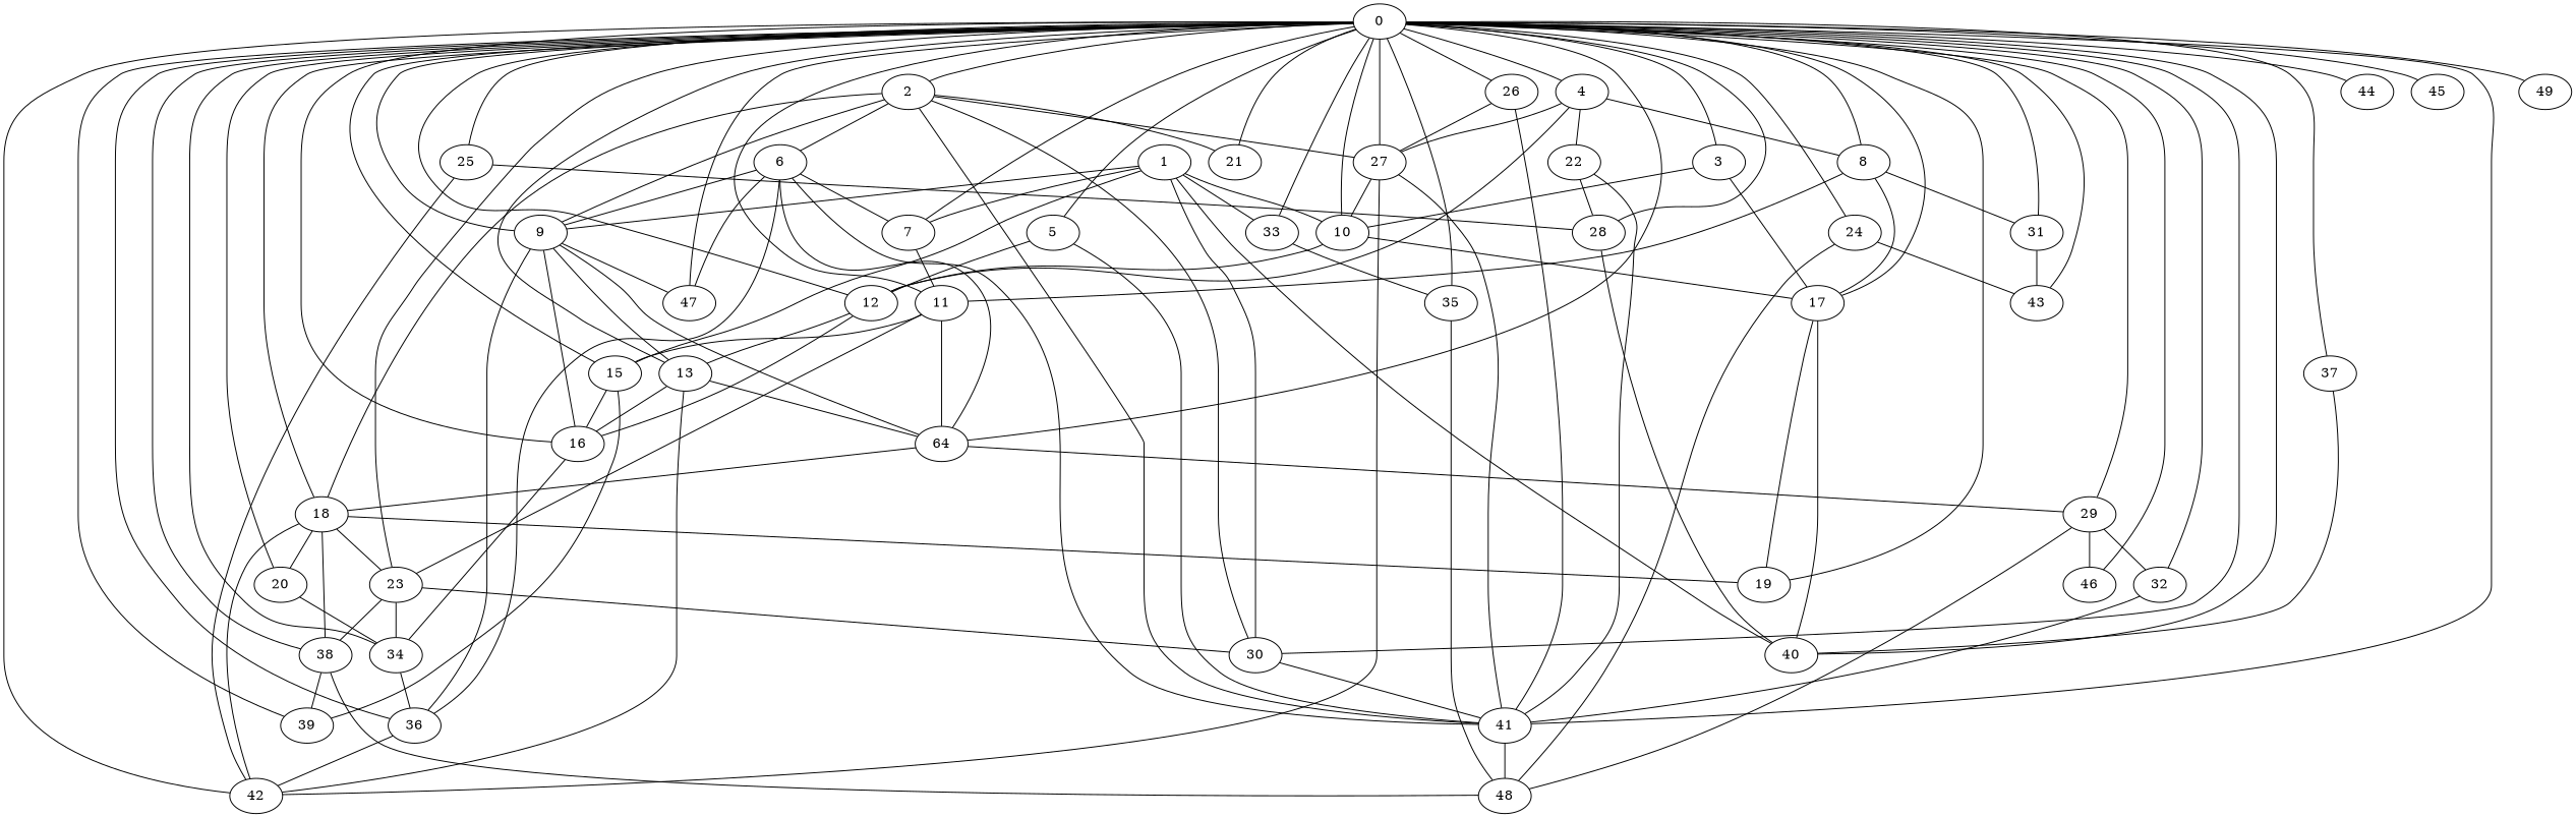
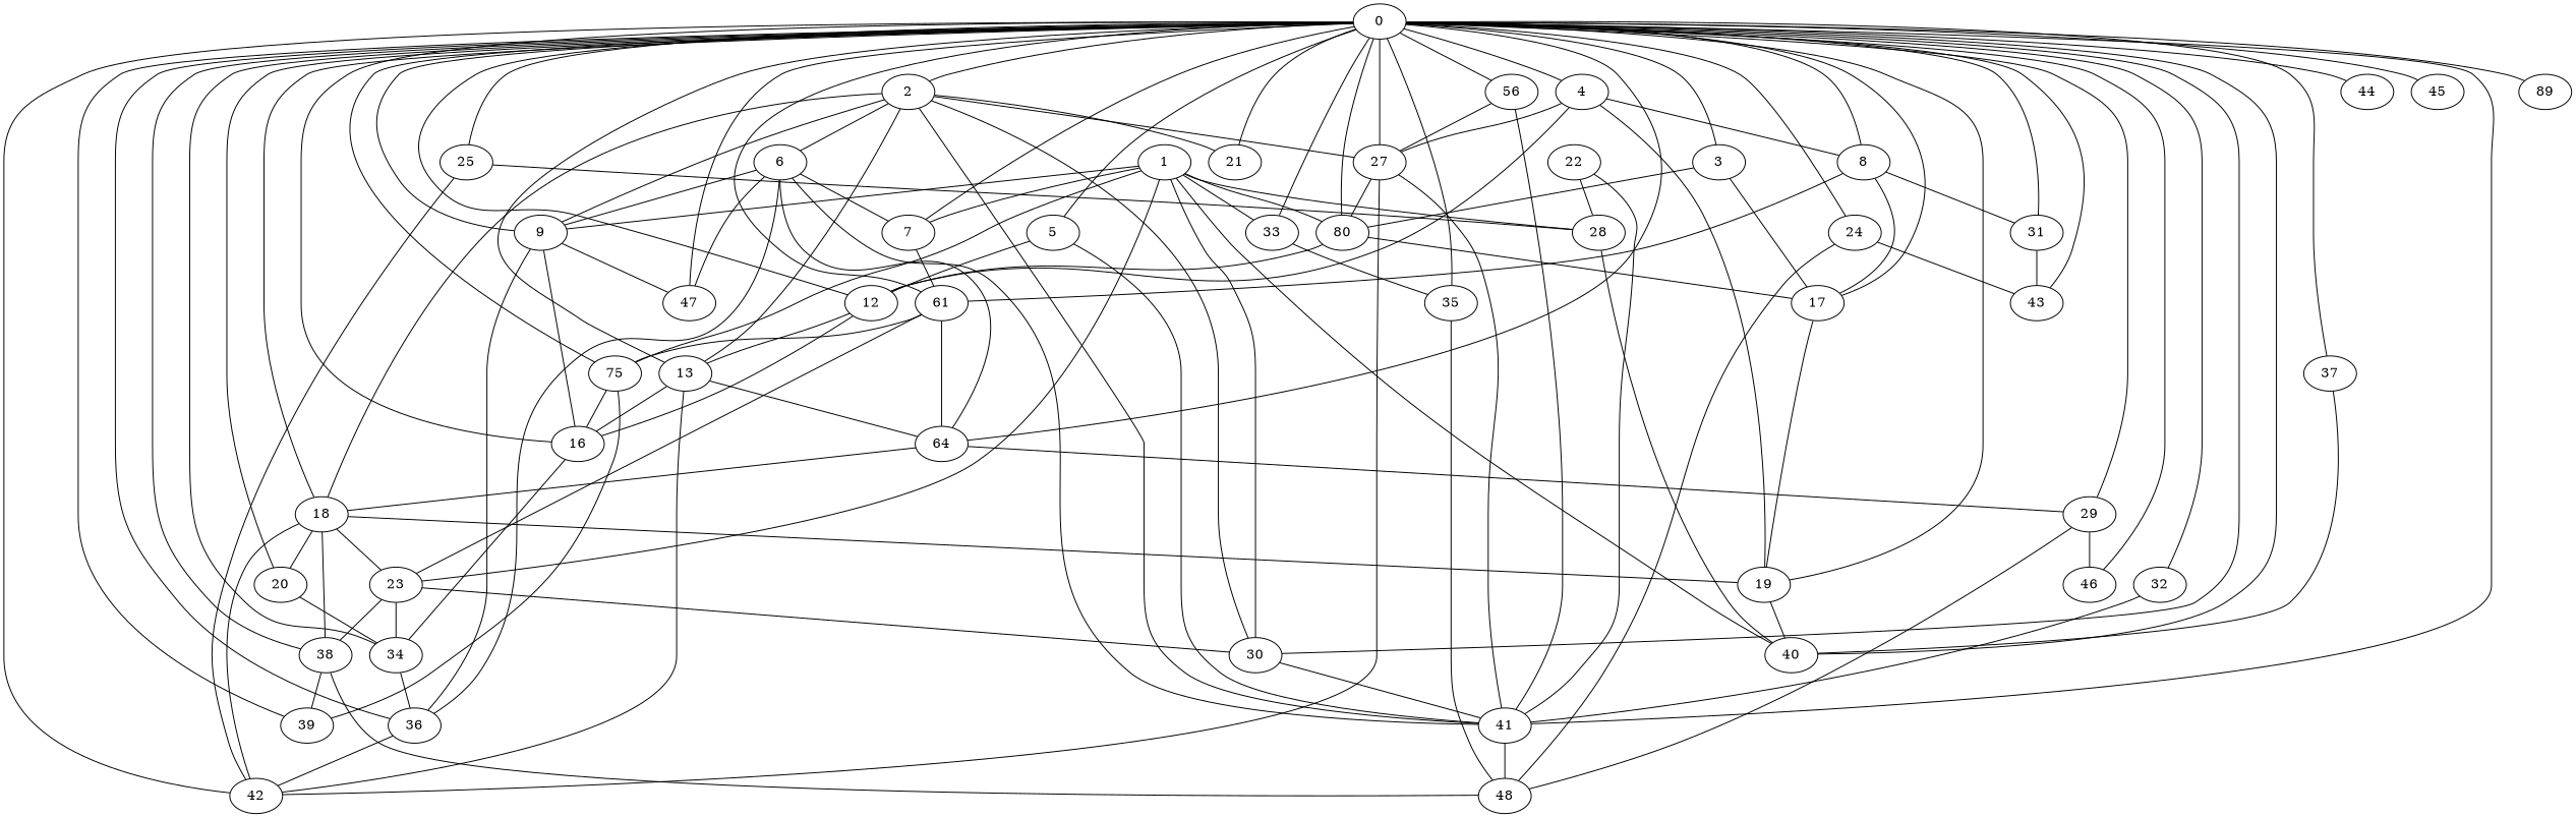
  graph {
    8
-   11
+   11 [label=61]
    17
    31
    n5 [label=64]
-   15
+   15 [label=75]
    23
    19
    43
    18
    29
    16
    39
    30
    34
    38
    40
    0
-   10
+   10 [label=80]
    2
    3
    4
    5
    7
    9
    12
    13
    20
    21
    24
    25
-   26
+   26 [label=56]
    27
    28
    32
    33
    35
    36
    37
    41
    42
    44
    45
    46
    47
-   49
+   49 [label=89]
    6
    22
    48
    1
    8 -- 11
    8 -- 17
    8 -- 31
    11 -- n5
    11 -- 15
    11 -- 23
    17 -- 19
    31 -- 43
    n5 -- 18
    n5 -- 29
    15 -- 16
    15 -- 39
    23 -- 30
    23 -- 34
    23 -- 38
-   17 -- 40
+   19 -- 40
    18 -- 23
    18 -- 19
    18 -- 38
    18 -- 20
    18 -- 42
-   29 -- 32
    29 -- 46
    29 -- 48
    16 -- 34
    30 -- 41
    34 -- 36
    38 -- 39
    38 -- 48
    0 -- 8
    0 -- 11
    0 -- 17
    0 -- 31
    0 -- n5
    0 -- 15
-   0 -- 23
+   1 -- 23
    0 -- 19
    0 -- 43
    0 -- 18
    0 -- 29
    0 -- 16
    0 -- 39
    0 -- 30
    0 -- 34
    0 -- 38
    0 -- 40
    0 -- 10
    0 -- 2
    0 -- 3
    0 -- 4
    0 -- 5
    0 -- 7
    0 -- 9
    0 -- 12
    0 -- 13
    0 -- 20
    0 -- 21
    0 -- 24
    0 -- 25
    0 -- 26
    0 -- 27
-   0 -- 28
+   1 -- 28
    0 -- 32
    0 -- 33
    0 -- 35
    0 -- 36
    0 -- 37
    0 -- 41
    0 -- 42
    0 -- 44
    0 -- 45
    0 -- 46
    0 -- 47
    0 -- 49
    10 -- 17
    10 -- 12
    2 -- 18
    2 -- 30
    2 -- 9
-   9 -- 13
+   2 -- 13
    2 -- 21
    2 -- 27
    2 -- 41
    2 -- 6
    3 -- 17
    3 -- 10
    4 -- 8
-   4 -- 22
+   4 -- 19
    4 -- 12
    4 -- 27
    5 -- 12
    5 -- 41
    7 -- 11
-   9 -- n5
    9 -- 16
    9 -- 36
    9 -- 47
    12 -- 16
    12 -- 13
    13 -- n5
    13 -- 16
    13 -- 42
    20 -- 34
    24 -- 43
    24 -- 48
    25 -- 28
    25 -- 42
    26 -- 27
    26 -- 41
    27 -- 10
    27 -- 41
    27 -- 42
    28 -- 40
    32 -- 41
    33 -- 35
    35 -- 48
    36 -- 42
    37 -- 40
    41 -- 48
    6 -- n5
    6 -- 7
    6 -- 9
    6 -- 36
    6 -- 41
    6 -- 47
    22 -- 28
    22 -- 41
    1 -- 15
    1 -- 30
    1 -- 40
    1 -- 10
    1 -- 7
    1 -- 9
    1 -- 33
  }
